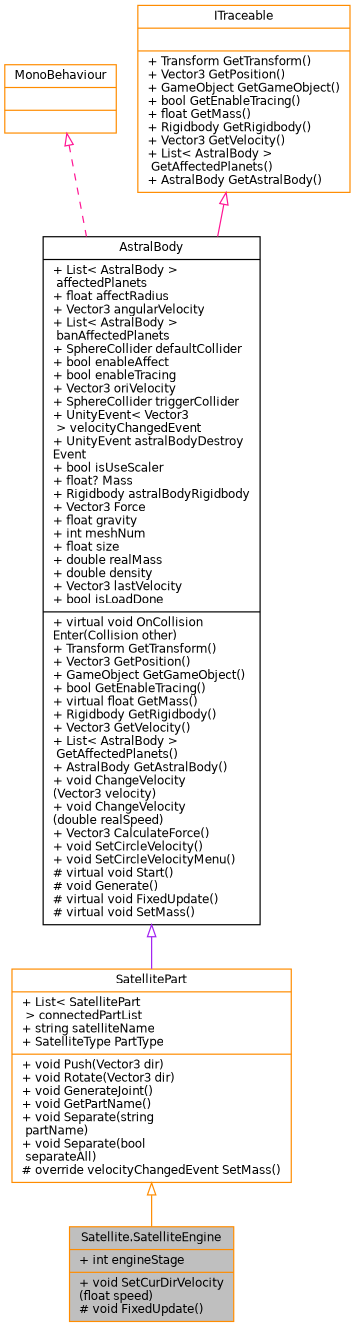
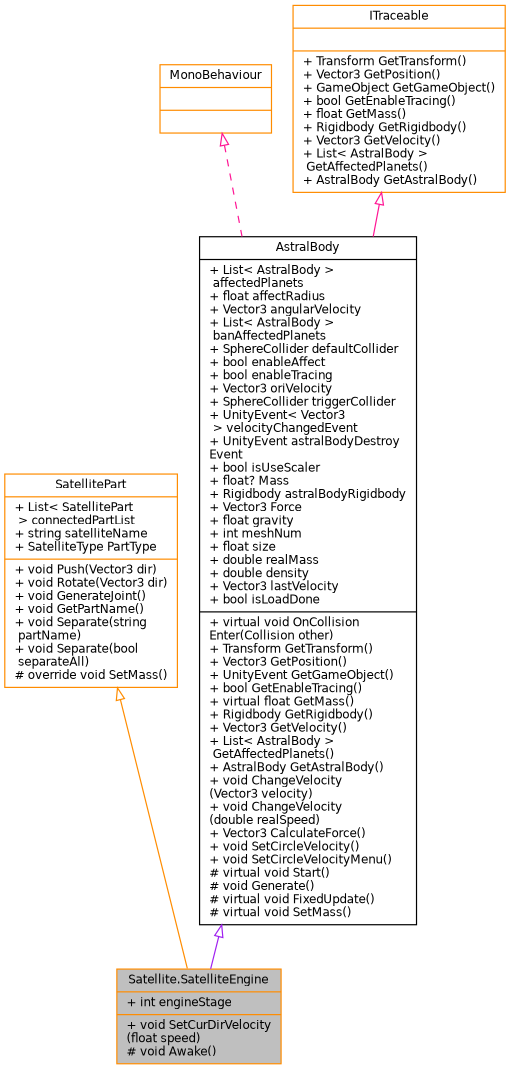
  digraph {
    node [color=darkorange fillcolor=white fontname=Helvetica fontsize=10 shape=record style=filled]
    edge [arrowtail=onormal color=deeppink dir=back fontname=Helvetica fontsize=10 labelfontname=Helvetica labelfontsize=10 style=solid]
-   n1 [fillcolor=grey75 fontcolor=black height=0.2 label="{Satellite.SatelliteEngine\n|+ int engineStage\l|+ void SetCurDirVelocity\l(float speed)\l# void FixedUpdate()\l}" width=0.4]
-   n2 [height=0.2 label="{SatellitePart\n|+ List\< SatellitePart\l \> connectedPartList\l+ string satelliteName\l+ SatelliteType PartType\l|+ void Push(Vector3 dir)\l+ void Rotate(Vector3 dir)\l+ void GenerateJoint()\l+ void GetPartName()\l+ void Separate(string\l partName)\l+ void Separate(bool\l separateAll)\l# override velocityChangedEvent SetMass()\l}" width=0.4]
-   n3 [color=black height=0.2 label="{AstralBody\n|+ List\< AstralBody \>\l affectedPlanets\l+ float affectRadius\l+ Vector3 angularVelocity\l+ List\< AstralBody \>\l banAffectedPlanets\l+ SphereCollider defaultCollider\l+ bool enableAffect\l+ bool enableTracing\l+ Vector3 oriVelocity\l+ SphereCollider triggerCollider\l+ UnityEvent\< Vector3\l \> velocityChangedEvent\l+ UnityEvent astralBodyDestroy\lEvent\l+ bool isUseScaler\l+ float? Mass\l+ Rigidbody astralBodyRigidbody\l+ Vector3 Force\l+ float gravity\l+ int meshNum\l+ float size\l+ double realMass\l+ double density\l+ Vector3 lastVelocity\l+ bool isLoadDone\l|+ virtual void OnCollision\lEnter(Collision other)\l+ Transform GetTransform()\l+ Vector3 GetPosition()\l+ GameObject GetGameObject()\l+ bool GetEnableTracing()\l+ virtual float GetMass()\l+ Rigidbody GetRigidbody()\l+ Vector3 GetVelocity()\l+ List\< AstralBody \>\l GetAffectedPlanets()\l+ AstralBody GetAstralBody()\l+ void ChangeVelocity\l(Vector3 velocity)\l+ void ChangeVelocity\l(double realSpeed)\l+ Vector3 CalculateForce()\l+ void SetCircleVelocity()\l+ void SetCircleVelocityMenu()\l# virtual void Start()\l# void Generate()\l# virtual void FixedUpdate()\l# virtual void SetMass()\l}" width=0.4]
+   n1 [fillcolor=grey75 fontcolor=black height=0.2 label="{Satellite.SatelliteEngine\n|+ int engineStage\l|+ void SetCurDirVelocity\l(float speed)\l# void Awake()\l}" width=0.4]
+   n2 [height=0.2 label="{SatellitePart\n|+ List\< SatellitePart\l \> connectedPartList\l+ string satelliteName\l+ SatelliteType PartType\l|+ void Push(Vector3 dir)\l+ void Rotate(Vector3 dir)\l+ void GenerateJoint()\l+ void GetPartName()\l+ void Separate(string\l partName)\l+ void Separate(bool\l separateAll)\l# override void SetMass()\l}" width=0.4]
+   n3 [color=black height=0.2 label="{AstralBody\n|+ List\< AstralBody \>\l affectedPlanets\l+ float affectRadius\l+ Vector3 angularVelocity\l+ List\< AstralBody \>\l banAffectedPlanets\l+ SphereCollider defaultCollider\l+ bool enableAffect\l+ bool enableTracing\l+ Vector3 oriVelocity\l+ SphereCollider triggerCollider\l+ UnityEvent\< Vector3\l \> velocityChangedEvent\l+ UnityEvent astralBodyDestroy\lEvent\l+ bool isUseScaler\l+ float? Mass\l+ Rigidbody astralBodyRigidbody\l+ Vector3 Force\l+ float gravity\l+ int meshNum\l+ float size\l+ double realMass\l+ double density\l+ Vector3 lastVelocity\l+ bool isLoadDone\l|+ virtual void OnCollision\lEnter(Collision other)\l+ Transform GetTransform()\l+ Vector3 GetPosition()\l+ UnityEvent GetGameObject()\l+ bool GetEnableTracing()\l+ virtual float GetMass()\l+ Rigidbody GetRigidbody()\l+ Vector3 GetVelocity()\l+ List\< AstralBody \>\l GetAffectedPlanets()\l+ AstralBody GetAstralBody()\l+ void ChangeVelocity\l(Vector3 velocity)\l+ void ChangeVelocity\l(double realSpeed)\l+ Vector3 CalculateForce()\l+ void SetCircleVelocity()\l+ void SetCircleVelocityMenu()\l# virtual void Start()\l# void Generate()\l# virtual void FixedUpdate()\l# virtual void SetMass()\l}" width=0.4]
    n4 [height=0.2 label="{MonoBehaviour\n||}" width=0.4]
    n5 [height=0.2 label="{ITraceable\n||+ Transform GetTransform()\l+ Vector3 GetPosition()\l+ GameObject GetGameObject()\l+ bool GetEnableTracing()\l+ float GetMass()\l+ Rigidbody GetRigidbody()\l+ Vector3 GetVelocity()\l+ List\< AstralBody \>\l GetAffectedPlanets()\l+ AstralBody GetAstralBody()\l}" width=0.4]
    n2 -> n1 [color=darkorange]
-   n3 -> n2 [color=purple]
+   n3 -> n1 [color=purple]
    n4 -> n3 [style=dashed]
    n5 -> n3
  }
